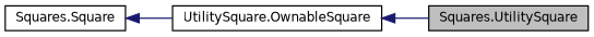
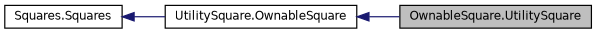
  digraph {
    rankdir=LR
    node [color=black fillcolor=white fontname=Helvetica fontsize=10 shape=record style=filled]
    edge [color=midnightblue dir=back fontname=Helvetica fontsize=10 labelfontname=Helvetica labelfontsize=10 style=solid]
-   n1 [fillcolor=grey75 fontcolor=black height=0.2 label="Squares.UtilitySquare" width=0.4]
+   n1 [fillcolor=grey75 fontcolor=black height=0.2 label="OwnableSquare.UtilitySquare" width=0.4]
    n2 [height=0.2 label="UtilitySquare.OwnableSquare" width=0.4]
-   n3 [height=0.2 label="Squares.Square" width=0.4]
+   n3 [height=0.2 label="Squares.Squares" width=0.4]
    n2 -> n1
    n3 -> n2
  }
